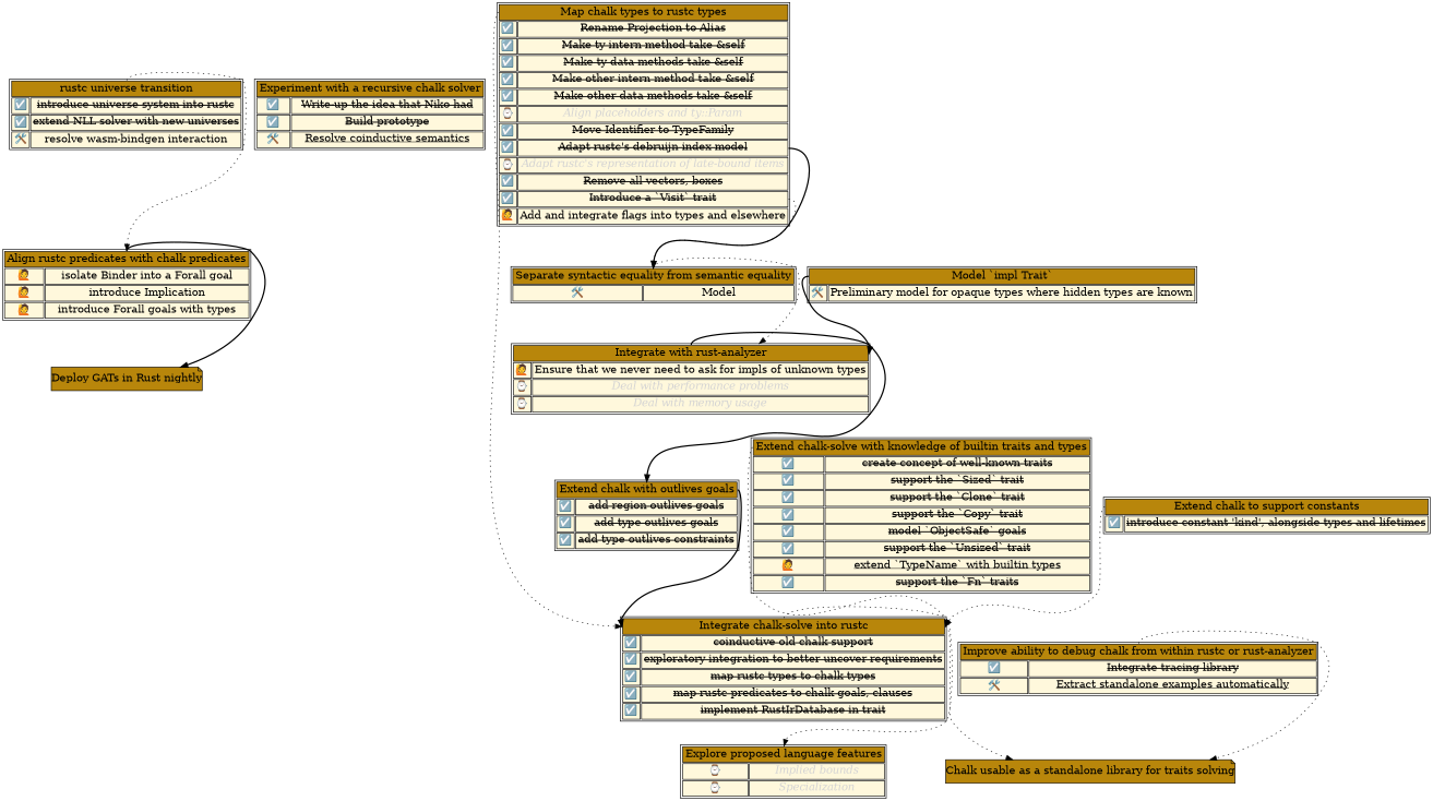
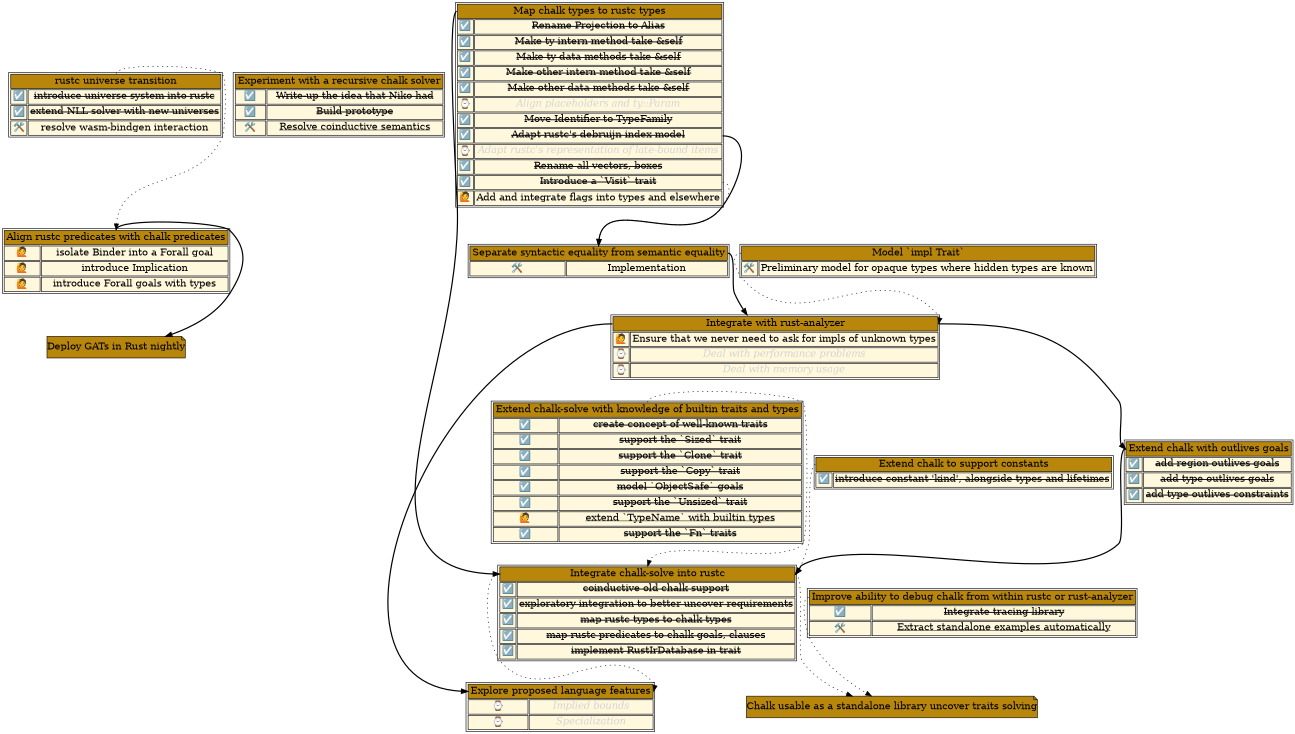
  digraph {
    rankdir=TB
    node [fontsize=16 margin=0 shape=none]
    edge [headport=all style=dotted tailport=all]
    n1 [label=<<table>     <tr><td bgcolor="darkgoldenrod" port="all" colspan="2" href="https://github.com/rust-lang/rust/issues/56105">rustc universe transition</td></tr>     <tr><td bgcolor="cornsilk">☑️</td><td bgcolor="cornsilk" href="https://github.com/rust-lang/rust/pull/65232"><s>introduce universe system into rustc</s></td></tr>     <tr><td bgcolor="cornsilk">☑️</td><td bgcolor="cornsilk" href="https://github.com/rust-lang/rust/pull/70950"><s>extend NLL solver with new universes</s></td></tr>     <tr><td bgcolor="cornsilk">🛠️</td><td bgcolor="cornsilk">resolve wasm-bindgen interaction</td></tr>   </table>>]
    n2 [label=<<table>     <tr><td bgcolor="darkgoldenrod" port="all" colspan="2" href="https://github.com/rust-lang/compiler-team/issues/285">Align rustc predicates with chalk predicates</td></tr>     <tr><td bgcolor="cornsilk">🙋</td><td fontcolor="red" bgcolor="cornsilk">isolate Binder into a Forall goal</td></tr>     <tr><td bgcolor="cornsilk">🙋</td><td fontcolor="red" bgcolor="cornsilk">introduce Implication</td></tr>     <tr><td bgcolor="cornsilk">🙋</td><td fontcolor="red" bgcolor="cornsilk">introduce Forall goals with types</td></tr>   </table>>]
    n3 [fillcolor=darkgoldenrod label="Deploy GATs in Rust nightly" shape=note style=filled]
    n4 [label=<<table>     <tr><td bgcolor="darkgoldenrod" port="all" colspan="2">Experiment with a recursive chalk solver</td></tr>     <tr><td bgcolor="cornsilk">☑️</td><td bgcolor="cornsilk" href="https://gist.github.com/nikomatsakis/bfbdbe588d6fc61ecb09e3b51847fb7c"><s>Write-up the idea that Niko had</s></td></tr>     <tr><td bgcolor="cornsilk">☑️</td><td bgcolor="cornsilk" href="https://github.com/rust-lang/chalk/issues/351"><s>Build prototype</s></td></tr>     <tr><td bgcolor="cornsilk">🛠️</td><td bgcolor="cornsilk" href="https://github.com/rust-lang/chalk/issues/399"><u>Resolve coinductive semantics</u></td></tr>   </table>>]
    n5 [label=<<table>     <tr><td bgcolor="darkgoldenrod" port="all" colspan="2">Model `impl Trait`</td></tr>     <tr><td bgcolor="cornsilk">🛠️</td><td bgcolor="cornsilk">Preliminary model for opaque types where hidden types are known</td></tr>   </table>>]
    n6 [label=<<table>     <tr><td bgcolor="darkgoldenrod" port="all" colspan="2">Integrate with rust-analyzer</td></tr>     <tr><td bgcolor="cornsilk" port="askfor_in">🙋</td><td fontcolor="red" bgcolor="cornsilk" port="askfor_out">Ensure that we never need to ask for impls of unknown types</td></tr>     <tr><td bgcolor="cornsilk">⌚</td><td bgcolor="cornsilk"><i><font color="lightgrey">Deal with performance problems</font></i></td></tr>     <tr><td bgcolor="cornsilk">⌚</td><td bgcolor="cornsilk"><i><font color="lightgrey">Deal with memory usage</font></i></td></tr>   </table>>]
    n7 [label=<<table>     <tr><td bgcolor="darkgoldenrod" port="all" colspan="2" href="https://github.com/rust-lang/chalk/issues/435">Extend chalk with outlives goals</td></tr>     <tr><td bgcolor="cornsilk">☑️</td><td bgcolor="cornsilk"><s>add region outlives goals</s></td></tr>     <tr><td bgcolor="cornsilk">☑️</td><td bgcolor="cornsilk"><s>add type outlives goals</s></td></tr>     <tr><td bgcolor="cornsilk">☑️</td><td bgcolor="cornsilk"><s>add type outlives constraints</s></td></tr>   </table>>]
    n8 [label=<<table>     <tr><td bgcolor="darkgoldenrod" port="all" colspan="2">Explore proposed language features</td></tr>     <tr><td bgcolor="cornsilk">⌚</td><td bgcolor="cornsilk"><i><font color="lightgrey">Implied bounds</font></i></td></tr>     <tr><td bgcolor="cornsilk">⌚</td><td bgcolor="cornsilk" href="https://github.com/rust-lang/chalk/issues/9"><i><font color="lightgrey">Specialization</font></i></td></tr>   </table>>]
    n9 [label=<<table>     <tr><td bgcolor="darkgoldenrod" port="all" colspan="2" href="https://github.com/rust-lang/wg-traits/issues/18">Integrate chalk-solve into rustc</td></tr>     <tr><td bgcolor="cornsilk">☑️</td><td bgcolor="cornsilk" href="https://github.com/rust-lang/rust/pull/69247"><s>coinductive old chalk support</s></td></tr>     <tr><td bgcolor="cornsilk">☑️</td><td bgcolor="cornsilk" href="https://github.com/rust-lang/rust/pull/69406"><s>exploratory integration to better uncover requirements</s></td></tr>     <tr><td bgcolor="cornsilk">☑️</td><td bgcolor="cornsilk"><s>map rustc types to chalk types</s></td></tr>     <tr><td bgcolor="cornsilk">☑️</td><td bgcolor="cornsilk"><s>map rustc predicates to chalk goals, clauses</s></td></tr>     <tr><td bgcolor="cornsilk">☑️</td><td bgcolor="cornsilk"><s>implement RustIrDatabase in trait</s></td></tr>   </table>>]
-   n10 [fillcolor=darkgoldenrod label="Chalk usable as a standalone library for traits solving" shape=note style=filled]
-   n11 [label=<<table>     <tr><td bgcolor="darkgoldenrod" port="all" colspan="2" href="https://github.com/rust-lang/chalk/issues/364">Separate syntactic equality from semantic equality</td></tr>     <tr><td bgcolor="cornsilk">🛠️</td><td bgcolor="cornsilk">Model</td></tr>   </table>>]
-   n12 [label=<<table>     <tr><td bgcolor="darkgoldenrod" port="all" colspan="2" href="https://github.com/rust-lang/wg-traits/issues/16">Map chalk types to rustc types</td></tr>     <tr><td bgcolor="cornsilk">☑️</td><td bgcolor="cornsilk"><s>Rename Projection to Alias</s></td></tr>     <tr><td bgcolor="cornsilk">☑️</td><td bgcolor="cornsilk" href="https://github.com/rust-lang-nursery/chalk/issues/328"><s>Make ty intern method take &amp;self</s></td></tr>     <tr><td bgcolor="cornsilk">☑️</td><td bgcolor="cornsilk" href="https://github.com/rust-lang/chalk/issues/339"><s>Make ty data methods take &amp;self</s></td></tr>     <tr><td bgcolor="cornsilk">☑️</td><td bgcolor="cornsilk" href="https://github.com/rust-lang-nursery/chalk/issues/340"><s>Make other intern method take &amp;self</s></td></tr>     <tr><td bgcolor="cornsilk">☑️</td><td bgcolor="cornsilk" href="https://github.com/rust-lang/chalk/issues/341"><s>Make other data methods take &amp;self</s></td></tr>     <tr><td bgcolor="cornsilk">⌚</td><td bgcolor="cornsilk"><i><font color="lightgrey">Align placeholders and ty::Param</font></i></td></tr>     <tr><td bgcolor="cornsilk">☑️</td><td bgcolor="cornsilk"><s>Move Identifier to TypeFamily</s></td></tr>     <tr><td bgcolor="cornsilk" port="debruijn_in">☑️</td><td bgcolor="cornsilk" href="https://github.com/rust-lang/chalk/issues/334" port="debruijn_out"><s>Adapt rustc's debruijn index model</s></td></tr>     <tr><td bgcolor="cornsilk">⌚</td><td bgcolor="cornsilk"><i><font color="lightgrey">Adapt rustc's representation of late-bound items</font></i></td></tr>     <tr><td bgcolor="cornsilk">☑️</td><td bgcolor="cornsilk" href="https://github.com/rust-lang/chalk/issues/369"><s>Remove all vectors, boxes</s></td></tr>     <tr><td bgcolor="cornsilk" port="visit_in">☑️</td><td bgcolor="cornsilk" href="https://github.com/rust-lang/chalk/issues/333" port="visit_out"><s>Introduce a `Visit` trait</s></td></tr>     <tr><td bgcolor="cornsilk">🙋</td><td fontcolor="red" bgcolor="cornsilk">Add and integrate flags into types and elsewhere</td></tr>   </table>>]
+   n10 [fillcolor=darkgoldenrod label="Chalk usable as a standalone library uncover traits solving" shape=note style=filled]
+   n11 [label=<<table>     <tr><td bgcolor="darkgoldenrod" port="all" colspan="2" href="https://github.com/rust-lang/chalk/issues/364">Separate syntactic equality from semantic equality</td></tr>     <tr><td bgcolor="cornsilk">🛠️</td><td bgcolor="cornsilk">Implementation</td></tr>   </table>>]
+   n12 [label=<<table>     <tr><td bgcolor="darkgoldenrod" port="all" colspan="2" href="https://github.com/rust-lang/wg-traits/issues/16">Map chalk types to rustc types</td></tr>     <tr><td bgcolor="cornsilk">☑️</td><td bgcolor="cornsilk"><s>Rename Projection to Alias</s></td></tr>     <tr><td bgcolor="cornsilk">☑️</td><td bgcolor="cornsilk" href="https://github.com/rust-lang-nursery/chalk/issues/328"><s>Make ty intern method take &amp;self</s></td></tr>     <tr><td bgcolor="cornsilk">☑️</td><td bgcolor="cornsilk" href="https://github.com/rust-lang/chalk/issues/339"><s>Make ty data methods take &amp;self</s></td></tr>     <tr><td bgcolor="cornsilk">☑️</td><td bgcolor="cornsilk" href="https://github.com/rust-lang-nursery/chalk/issues/340"><s>Make other intern method take &amp;self</s></td></tr>     <tr><td bgcolor="cornsilk">☑️</td><td bgcolor="cornsilk" href="https://github.com/rust-lang/chalk/issues/341"><s>Make other data methods take &amp;self</s></td></tr>     <tr><td bgcolor="cornsilk">⌚</td><td bgcolor="cornsilk"><i><font color="lightgrey">Align placeholders and ty::Param</font></i></td></tr>     <tr><td bgcolor="cornsilk">☑️</td><td bgcolor="cornsilk"><s>Move Identifier to TypeFamily</s></td></tr>     <tr><td bgcolor="cornsilk" port="debruijn_in">☑️</td><td bgcolor="cornsilk" href="https://github.com/rust-lang/chalk/issues/334" port="debruijn_out"><s>Adapt rustc's debruijn index model</s></td></tr>     <tr><td bgcolor="cornsilk">⌚</td><td bgcolor="cornsilk"><i><font color="lightgrey">Adapt rustc's representation of late-bound items</font></i></td></tr>     <tr><td bgcolor="cornsilk">☑️</td><td bgcolor="cornsilk" href="https://github.com/rust-lang/chalk/issues/369"><s>Rename all vectors, boxes</s></td></tr>     <tr><td bgcolor="cornsilk" port="visit_in">☑️</td><td bgcolor="cornsilk" href="https://github.com/rust-lang/chalk/issues/333" port="visit_out"><s>Introduce a `Visit` trait</s></td></tr>     <tr><td bgcolor="cornsilk">🙋</td><td fontcolor="red" bgcolor="cornsilk">Add and integrate flags into types and elsewhere</td></tr>   </table>>]
    n13 [label=<<table>     <tr><td bgcolor="darkgoldenrod" port="all" colspan="2" href="https://github.com/rust-lang/chalk/issues/363">Extend chalk-solve with knowledge of builtin traits and types</td></tr>     <tr><td bgcolor="cornsilk">☑️</td><td bgcolor="cornsilk" href="https://github.com/rust-lang/chalk/issues/356"><s>create concept of well-known traits</s></td></tr>     <tr><td bgcolor="cornsilk">☑️</td><td bgcolor="cornsilk" href="https://github.com/rust-lang/chalk/issues/261"><s>support the `Sized` trait</s></td></tr>     <tr><td bgcolor="cornsilk">☑️</td><td bgcolor="cornsilk" href="https://github.com/rust-lang/chalk/issues/363"><s>support the `Clone` trait</s></td></tr>     <tr><td bgcolor="cornsilk">☑️</td><td bgcolor="cornsilk" href="https://github.com/rust-lang/chalk/issues/363"><s>support the `Copy` trait</s></td></tr>     <tr><td bgcolor="cornsilk">☑️</td><td bgcolor="cornsilk" href="https://github.com/rust-lang/chalk/pull/434"><s>model `ObjectSafe` goals</s></td></tr>     <tr><td bgcolor="cornsilk">☑️</td><td bgcolor="cornsilk" href="https://github.com/rust-lang/chalk/pull/427"><s>support the `Unsized` trait</s></td></tr>     <tr><td bgcolor="cornsilk">🙋</td><td fontcolor="red" bgcolor="cornsilk" href="https://github.com/rust-lang/chalk/issues/368"><u>extend `TypeName` with builtin types</u></td></tr>     <tr><td bgcolor="cornsilk">☑️</td><td bgcolor="cornsilk"><s>support the `Fn` traits</s></td></tr>   </table>>]
    n14 [label=<<table>     <tr><td bgcolor="darkgoldenrod" port="all" colspan="2">Extend chalk to support constants</td></tr>     <tr><td bgcolor="cornsilk">☑️</td><td bgcolor="cornsilk" href="https://github.com/rust-lang/chalk/pull/393"><s>introduce constant 'kind', alongside types and lifetimes</s></td></tr>   </table>>]
    n15 [label=<<table>     <tr><td bgcolor="darkgoldenrod" port="all" colspan="2">Improve ability to debug chalk from within rustc or rust-analyzer</td></tr>     <tr><td bgcolor="cornsilk">☑️</td><td bgcolor="cornsilk" href="https://github.com/rust-lang/chalk/issues/337"><s>Integrate tracing library</s></td></tr>     <tr><td bgcolor="cornsilk">🛠️</td><td bgcolor="cornsilk" href="https://github.com/rust-lang/chalk/issues/365"><u>Extract standalone examples automatically</u></td></tr>   </table>>]
    n1 -> n2
    n2 -> n3 [style=bold]
-   n5 -> n6 [style=bold]
+   n5 -> n6
    n6 -> n7 [style=bold]
+   n6 -> n8 [style=bold]
    n7 -> n9 [style=bold]
    n9 -> n8
    n9 -> n10
-   n11 -> n6 [headport=askfor]
-   n12 -> n9
+   n11 -> n6 [headport=askfor style=bold]
+   n12 -> n9 [style=bold]
    n12 -> n11 [style=bold tailport=debruijn_out]
    n12 -> n11 [tailport=visit_out]
    n13 -> n9
    n14 -> n9
    n15 -> n10
  }
